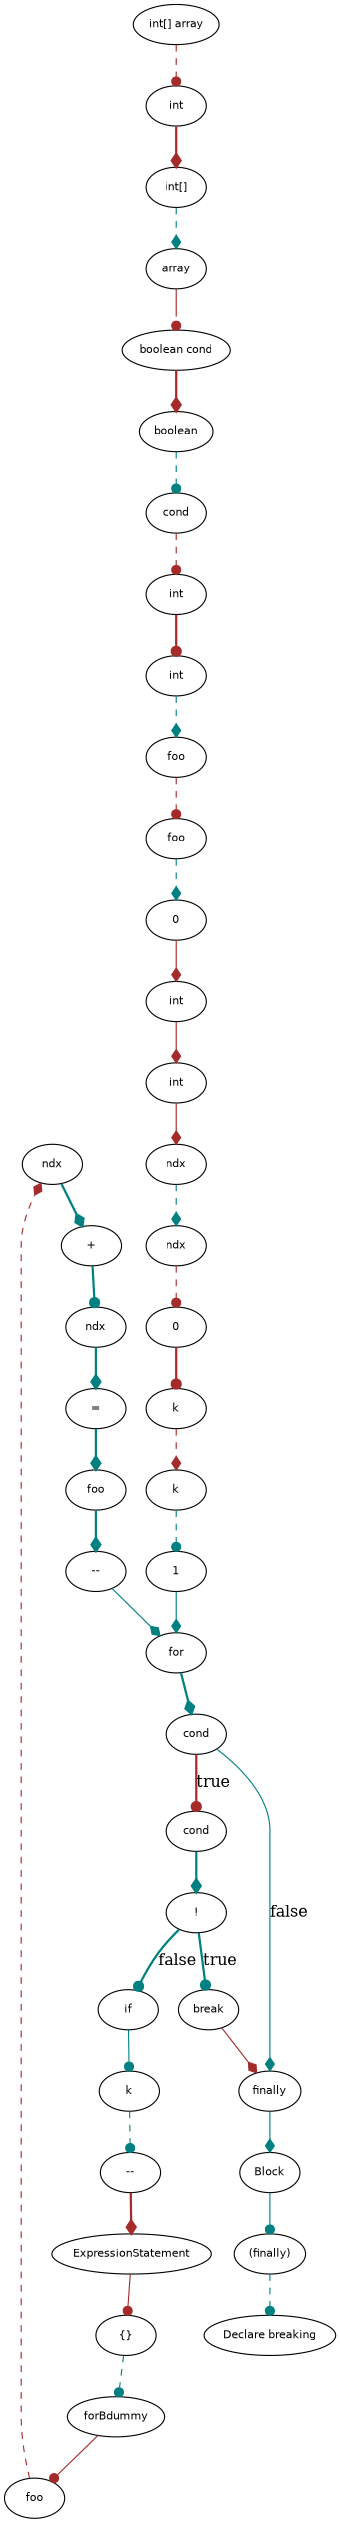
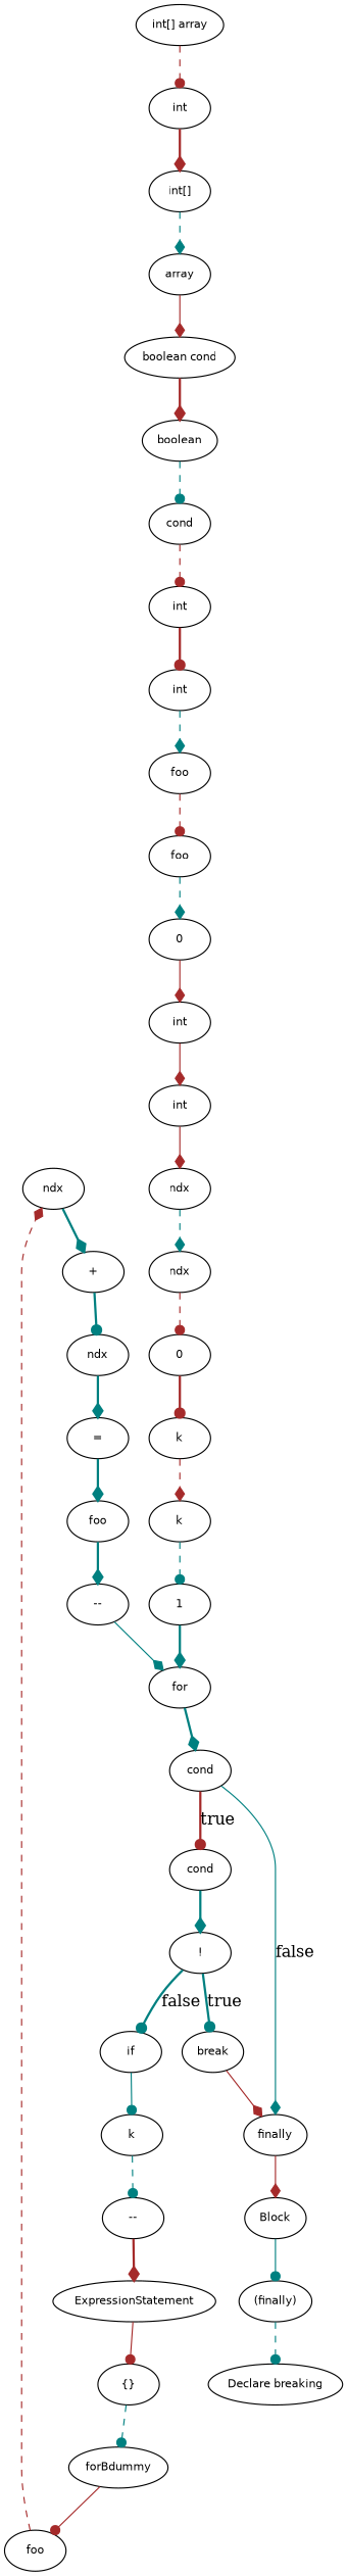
  digraph {
    node [fontname=Helvetica fontsize=10]
    edge [arrowhead=diamond color=teal style=bold]
    n1 [label=ndx]
    n2 [label="+"]
    n3 [label=ndx]
    n4 [label=foo]
    n5 [label="="]
    n6 [label=foo]
    n7 [label="--"]
    n8 [label=cond]
    n9 [label=finally]
    n10 [label=cond]
    n11 [label=Block]
    n12 [label="!"]
    n13 [label=1]
    n14 [label=for]
    n15 [label=k]
    n16 [label=k]
    n17 [label=0]
    n18 [label=int]
    n19 [label=int]
    n20 [label=foo]
    n21 [label=cond]
    n22 [label=ndx]
    n23 [label=boolean]
    n24 [label=ndx]
    n25 [label="boolean cond"]
    n26 [label=int]
    n27 [label=array]
    n28 [label=int]
    n29 [label=int]
    n30 [label="int[]"]
    n31 [label="(finally)"]
    n32 [label=forBdummy]
    n33 [label="int[] array"]
    n34 [label=0]
    n35 [label="Declare breaking"]
    n36 [label=foo]
    n37 [label=k]
    n38 [label="--"]
    n39 [label=ExpressionStatement]
    n40 [label="{}"]
    n41 [label=break]
    n42 [label=if]
    n1 -> n2
    n2 -> n3 [arrowhead=dot]
    n3 -> n5
    n4 -> n1 [color=brown style=dashed]
    n5 -> n6
    n6 -> n7
    n7 -> n14 [style=solid]
    n8 -> n9 [label=false style=solid]
    n8 -> n10 [arrowhead=dot color=brown label=true]
-   n9 -> n11 [style=solid]
+   n9 -> n11 [color=brown style=solid]
    n10 -> n12
    n11 -> n31 [arrowhead=dot style=solid]
    n12 -> n41 [arrowhead=dot label=true]
    n12 -> n42 [arrowhead=dot label=false]
-   n13 -> n14 [style=solid]
+   n13 -> n14
    n14 -> n8
    n15 -> n13 [arrowhead=dot style=dashed]
    n16 -> n15 [color=brown style=dashed]
    n17 -> n16 [arrowhead=dot color=brown]
    n18 -> n19 [arrowhead=dot color=brown]
    n19 -> n20 [style=dashed]
    n20 -> n36 [arrowhead=dot color=brown style=dashed]
    n21 -> n18 [arrowhead=dot color=brown style=dashed]
    n22 -> n17 [arrowhead=dot color=brown style=dashed]
    n23 -> n21 [arrowhead=dot style=dashed]
    n24 -> n22 [style=dashed]
    n25 -> n23 [color=brown]
    n26 -> n24 [color=brown style=solid]
-   n27 -> n25 [arrowhead=dot color=brown style=solid]
+   n27 -> n25 [color=brown style=solid]
    n28 -> n26 [color=brown style=solid]
    n29 -> n30 [color=brown]
    n30 -> n27 [style=dashed]
    n31 -> n35 [arrowhead=dot style=dashed]
    n32 -> n4 [arrowhead=dot color=brown style=solid]
    n33 -> n29 [arrowhead=dot color=brown style=dashed]
    n34 -> n28 [color=brown style=solid]
    n36 -> n34 [style=dashed]
    n37 -> n38 [arrowhead=dot style=dashed]
    n38 -> n39 [color=brown]
    n39 -> n40 [arrowhead=dot color=brown style=solid]
    n40 -> n32 [arrowhead=dot style=dashed]
    n41 -> n9 [color=brown style=solid]
    n42 -> n37 [arrowhead=dot style=solid]
  }
